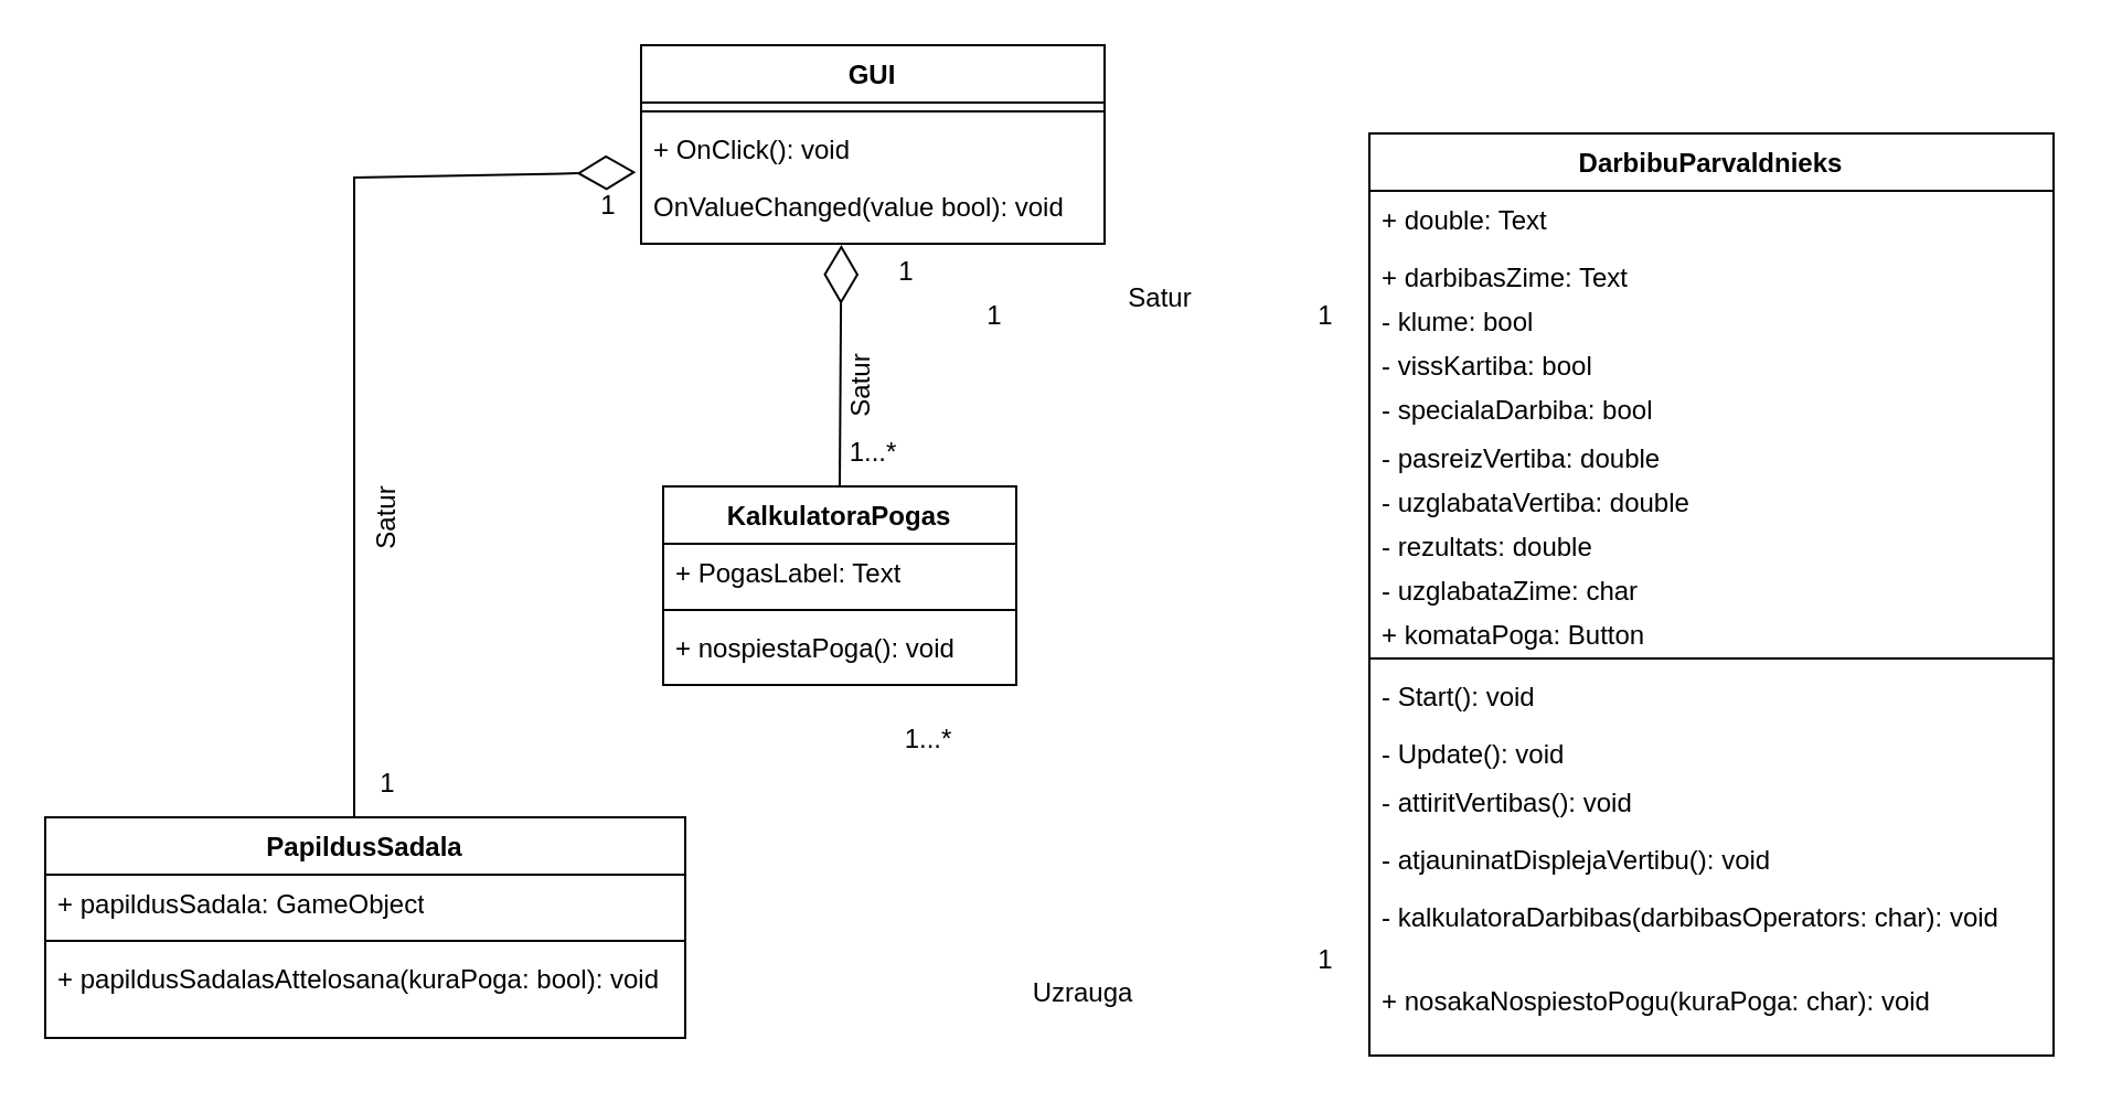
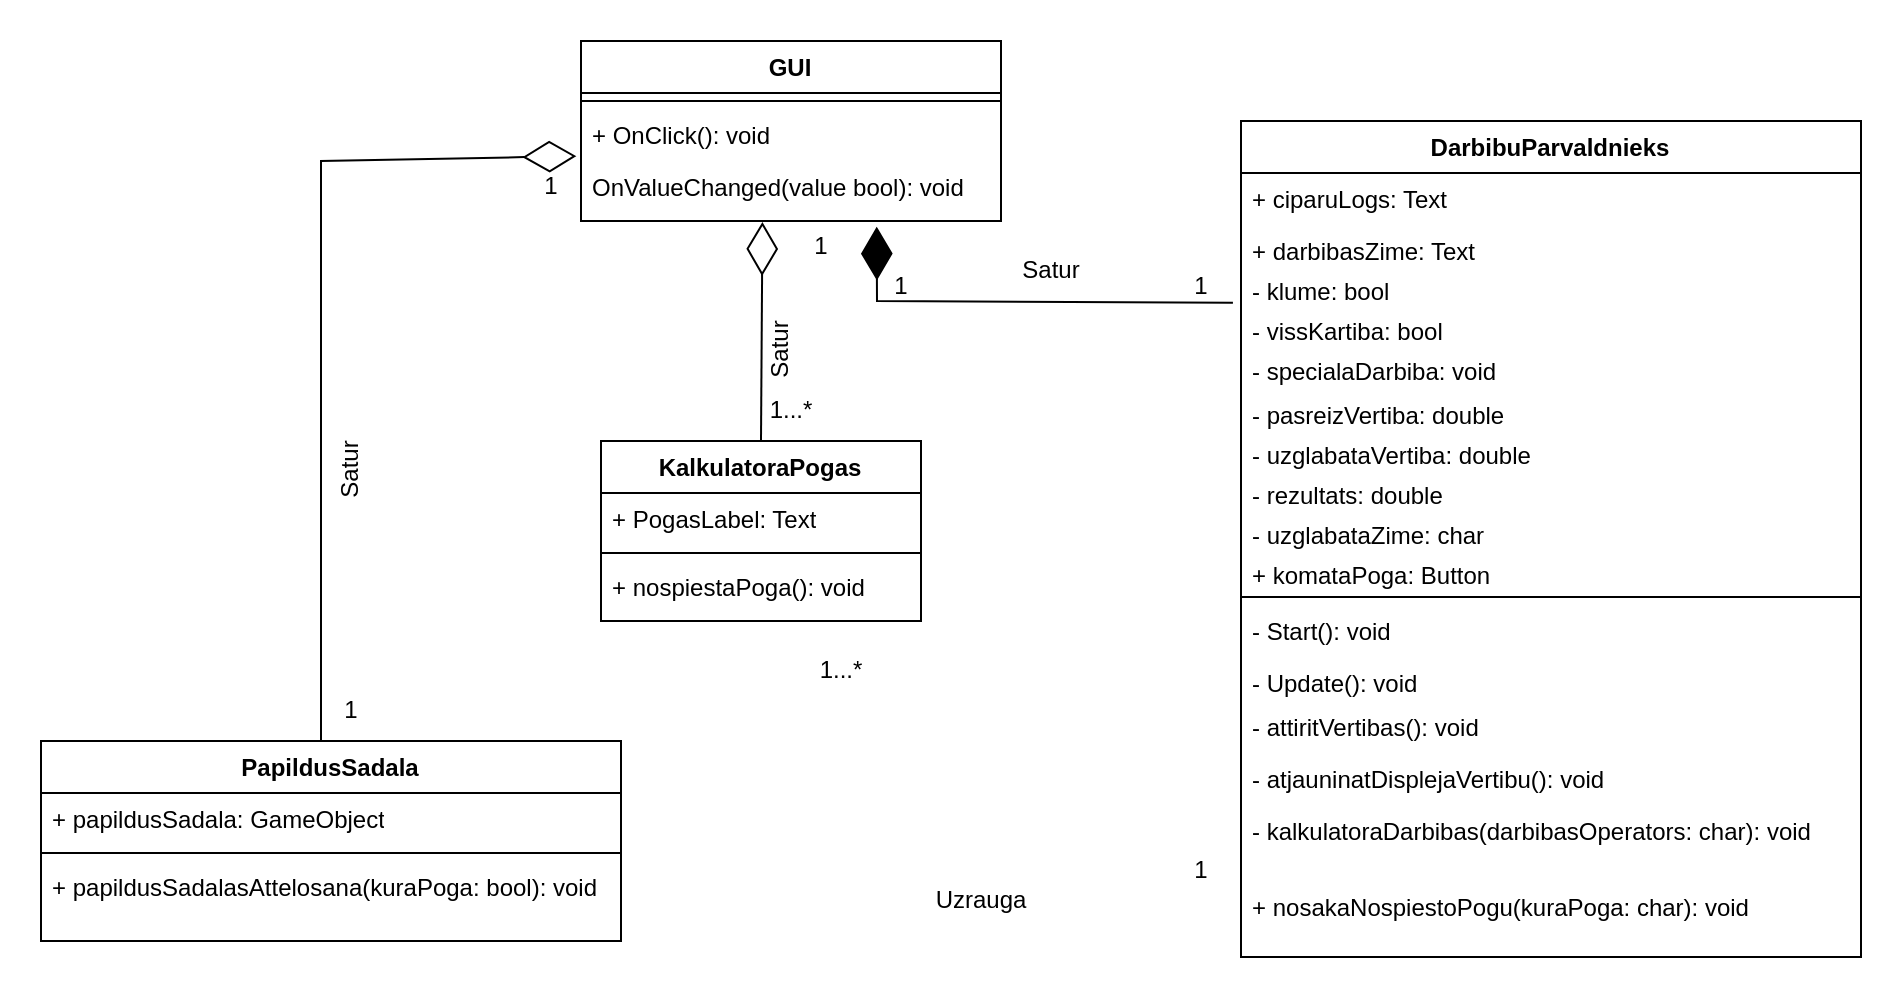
  <mxCell id="0" />
  <mxCell id="1" parent="0" />
  <mxCell id="2" value="GUI" style="swimlane;fontStyle=1;align=center;verticalAlign=top;childLayout=stackLayout;horizontal=1;startSize=26;horizontalStack=0;resizeParent=1;resizeParentMax=0;resizeLast=0;collapsible=1;marginBottom=0;whiteSpace=wrap;html=1;" vertex="1" parent="1"><mxGeometry x="290" y="20" width="210" height="90" as="geometry"><mxRectangle x="160" y="130" width="60" height="30" as="alternateBounds" /></mxGeometry></mxCell>
  <mxCell id="3" value="" style="line;strokeWidth=1;fillColor=none;align=left;verticalAlign=middle;spacingTop=-1;spacingLeft=3;spacingRight=3;rotatable=0;labelPosition=right;points=[];portConstraint=eastwest;strokeColor=inherit;" vertex="1" parent="2"><mxGeometry y="26" width="210" height="8" as="geometry" /></mxCell>
  <mxCell id="4" value="+ OnClick(): void" style="text;strokeColor=none;fillColor=none;align=left;verticalAlign=top;spacingLeft=4;spacingRight=4;overflow=hidden;rotatable=0;points=[[0,0.5],[1,0.5]];portConstraint=eastwest;whiteSpace=wrap;html=1;" vertex="1" parent="2"><mxGeometry y="34" width="210" height="26" as="geometry" /></mxCell>
  <mxCell id="5" value="OnValueChanged(value bool): void&amp;nbsp;&lt;br&gt;" style="text;strokeColor=none;fillColor=none;align=left;verticalAlign=top;spacingLeft=4;spacingRight=4;overflow=hidden;rotatable=0;points=[[0,0.5],[1,0.5]];portConstraint=eastwest;whiteSpace=wrap;html=1;" vertex="1" parent="2"><mxGeometry y="60" width="210" height="30" as="geometry" /></mxCell>
  <mxCell id="6" value="KalkulatoraPogas" style="swimlane;fontStyle=1;align=center;verticalAlign=top;childLayout=stackLayout;horizontal=1;startSize=26;horizontalStack=0;resizeParent=1;resizeParentMax=0;resizeLast=0;collapsible=1;marginBottom=0;whiteSpace=wrap;html=1;" vertex="1" parent="1"><mxGeometry x="300" y="220" width="160" height="90" as="geometry" /></mxCell>
  <mxCell id="7" value="" style="endArrow=diamondThin;endFill=0;endSize=24;html=1;rounded=0;entryX=0.432;entryY=1.016;entryDx=0;entryDy=0;entryPerimeter=0;" edge="1" parent="6" target="5"><mxGeometry width="160" relative="1" as="geometry"><mxPoint x="80" as="sourcePoint" /><mxPoint x="240" as="targetPoint" /></mxGeometry></mxCell>
  <mxCell id="8" value="+ PogasLabel: Text" style="text;strokeColor=none;fillColor=none;align=left;verticalAlign=top;spacingLeft=4;spacingRight=4;overflow=hidden;rotatable=0;points=[[0,0.5],[1,0.5]];portConstraint=eastwest;whiteSpace=wrap;html=1;" vertex="1" parent="6"><mxGeometry y="26" width="160" height="26" as="geometry" /></mxCell>
  <mxCell id="9" value="" style="line;strokeWidth=1;fillColor=none;align=left;verticalAlign=middle;spacingTop=-1;spacingLeft=3;spacingRight=3;rotatable=0;labelPosition=right;points=[];portConstraint=eastwest;strokeColor=inherit;" vertex="1" parent="6"><mxGeometry y="52" width="160" height="8" as="geometry" /></mxCell>
  <mxCell id="10" value="+ nospiestaPoga(): void" style="text;strokeColor=none;fillColor=none;align=left;verticalAlign=top;spacingLeft=4;spacingRight=4;overflow=hidden;rotatable=0;points=[[0,0.5],[1,0.5]];portConstraint=eastwest;whiteSpace=wrap;html=1;" vertex="1" parent="6"><mxGeometry y="60" width="160" height="30" as="geometry" /></mxCell>
  <mxCell id="11" value="1...*" style="text;html=1;align=center;verticalAlign=middle;resizable=0;points=[];autosize=1;strokeColor=none;fillColor=none;" vertex="1" parent="1"><mxGeometry x="375" y="190" width="40" height="30" as="geometry" /></mxCell>
  <mxCell id="12" value="1" style="text;html=1;align=center;verticalAlign=middle;resizable=0;points=[];autosize=1;strokeColor=none;fillColor=none;" vertex="1" parent="1"><mxGeometry x="395" y="108" width="30" height="30" as="geometry" /></mxCell>
  <mxCell id="13" value="Satur" style="text;html=1;align=center;verticalAlign=middle;resizable=0;points=[];autosize=1;strokeColor=none;fillColor=none;rotation=-90;" vertex="1" parent="1"><mxGeometry x="365" y="160" width="50" height="30" as="geometry" /></mxCell>
  <mxCell id="14" value="DarbibuParvaldnieks" style="swimlane;fontStyle=1;align=center;verticalAlign=top;childLayout=stackLayout;horizontal=1;startSize=26;horizontalStack=0;resizeParent=1;resizeParentMax=0;resizeLast=0;collapsible=1;marginBottom=0;whiteSpace=wrap;html=1;" vertex="1" parent="1"><mxGeometry x="620" y="60" width="310" height="418" as="geometry"><mxRectangle x="420" y="160" width="160" height="30" as="alternateBounds" /></mxGeometry></mxCell>
- <mxCell id="15" value="+ double: Text" style="text;strokeColor=none;fillColor=none;align=left;verticalAlign=top;spacingLeft=4;spacingRight=4;overflow=hidden;rotatable=0;points=[[0,0.5],[1,0.5]];portConstraint=eastwest;whiteSpace=wrap;html=1;" vertex="1" parent="14"><mxGeometry y="26" width="310" height="26" as="geometry" /></mxCell>
+ <mxCell id="15" value="+ ciparuLogs: Text" style="text;strokeColor=none;fillColor=none;align=left;verticalAlign=top;spacingLeft=4;spacingRight=4;overflow=hidden;rotatable=0;points=[[0,0.5],[1,0.5]];portConstraint=eastwest;whiteSpace=wrap;html=1;" vertex="1" parent="14"><mxGeometry y="26" width="310" height="26" as="geometry" /></mxCell>
  <mxCell id="16" value="+ darbibasZime: Text" style="text;strokeColor=none;fillColor=none;align=left;verticalAlign=top;spacingLeft=4;spacingRight=4;overflow=hidden;rotatable=0;points=[[0,0.5],[1,0.5]];portConstraint=eastwest;whiteSpace=wrap;html=1;" vertex="1" parent="14"><mxGeometry y="52" width="310" height="20" as="geometry" /></mxCell>
  <mxCell id="17" value="- klume: bool" style="text;strokeColor=none;fillColor=none;align=left;verticalAlign=top;spacingLeft=4;spacingRight=4;overflow=hidden;rotatable=0;points=[[0,0.5],[1,0.5]];portConstraint=eastwest;whiteSpace=wrap;html=1;" vertex="1" parent="14"><mxGeometry y="72" width="310" height="20" as="geometry" /></mxCell>
  <mxCell id="18" value="- vissKartiba: bool" style="text;strokeColor=none;fillColor=none;align=left;verticalAlign=top;spacingLeft=4;spacingRight=4;overflow=hidden;rotatable=0;points=[[0,0.5],[1,0.5]];portConstraint=eastwest;whiteSpace=wrap;html=1;" vertex="1" parent="14"><mxGeometry y="92" width="310" height="20" as="geometry" /></mxCell>
- <mxCell id="19" value="- specialaDarbiba: bool" style="text;strokeColor=none;fillColor=none;align=left;verticalAlign=top;spacingLeft=4;spacingRight=4;overflow=hidden;rotatable=0;points=[[0,0.5],[1,0.5]];portConstraint=eastwest;whiteSpace=wrap;html=1;" vertex="1" parent="14"><mxGeometry y="112" width="310" height="22" as="geometry" /></mxCell>
+ <mxCell id="19" value="- specialaDarbiba: void" style="text;strokeColor=none;fillColor=none;align=left;verticalAlign=top;spacingLeft=4;spacingRight=4;overflow=hidden;rotatable=0;points=[[0,0.5],[1,0.5]];portConstraint=eastwest;whiteSpace=wrap;html=1;" vertex="1" parent="14"><mxGeometry y="112" width="310" height="22" as="geometry" /></mxCell>
  <mxCell id="20" value="- pasreizVertiba: double" style="text;strokeColor=none;fillColor=none;align=left;verticalAlign=top;spacingLeft=4;spacingRight=4;overflow=hidden;rotatable=0;points=[[0,0.5],[1,0.5]];portConstraint=eastwest;whiteSpace=wrap;html=1;" vertex="1" parent="14"><mxGeometry y="134" width="310" height="20" as="geometry" /></mxCell>
  <mxCell id="21" value="- uzglabataVertiba: double" style="text;strokeColor=none;fillColor=none;align=left;verticalAlign=top;spacingLeft=4;spacingRight=4;overflow=hidden;rotatable=0;points=[[0,0.5],[1,0.5]];portConstraint=eastwest;whiteSpace=wrap;html=1;" vertex="1" parent="14"><mxGeometry y="154" width="310" height="20" as="geometry" /></mxCell>
  <mxCell id="22" value="- rezultats: double" style="text;strokeColor=none;fillColor=none;align=left;verticalAlign=top;spacingLeft=4;spacingRight=4;overflow=hidden;rotatable=0;points=[[0,0.5],[1,0.5]];portConstraint=eastwest;whiteSpace=wrap;html=1;" vertex="1" parent="14"><mxGeometry y="174" width="310" height="20" as="geometry" /></mxCell>
  <mxCell id="23" value="- uzglabataZime: char" style="text;strokeColor=none;fillColor=none;align=left;verticalAlign=top;spacingLeft=4;spacingRight=4;overflow=hidden;rotatable=0;points=[[0,0.5],[1,0.5]];portConstraint=eastwest;whiteSpace=wrap;html=1;" vertex="1" parent="14"><mxGeometry y="194" width="310" height="20" as="geometry" /></mxCell>
  <mxCell id="24" value="+ komataPoga: Button" style="text;strokeColor=none;fillColor=none;align=left;verticalAlign=top;spacingLeft=4;spacingRight=4;overflow=hidden;rotatable=0;points=[[0,0.5],[1,0.5]];portConstraint=eastwest;whiteSpace=wrap;html=1;" vertex="1" parent="14"><mxGeometry y="214" width="310" height="20" as="geometry" /></mxCell>
  <mxCell id="25" value="" style="line;strokeWidth=1;fillColor=none;align=left;verticalAlign=middle;spacingTop=-1;spacingLeft=3;spacingRight=3;rotatable=0;labelPosition=right;points=[];portConstraint=eastwest;strokeColor=inherit;" vertex="1" parent="14"><mxGeometry y="234" width="310" height="8" as="geometry" /></mxCell>
  <mxCell id="26" value="- Start(): void" style="text;strokeColor=none;fillColor=none;align=left;verticalAlign=top;spacingLeft=4;spacingRight=4;overflow=hidden;rotatable=0;points=[[0,0.5],[1,0.5]];portConstraint=eastwest;whiteSpace=wrap;html=1;" vertex="1" parent="14"><mxGeometry y="242" width="310" height="26" as="geometry" /></mxCell>
  <mxCell id="27" value="- Update(): void" style="text;strokeColor=none;fillColor=none;align=left;verticalAlign=top;spacingLeft=4;spacingRight=4;overflow=hidden;rotatable=0;points=[[0,0.5],[1,0.5]];portConstraint=eastwest;whiteSpace=wrap;html=1;" vertex="1" parent="14"><mxGeometry y="268" width="310" height="22" as="geometry" /></mxCell>
  <mxCell id="28" value="- attiritVertibas(): void" style="text;strokeColor=none;fillColor=none;align=left;verticalAlign=top;spacingLeft=4;spacingRight=4;overflow=hidden;rotatable=0;points=[[0,0.5],[1,0.5]];portConstraint=eastwest;whiteSpace=wrap;html=1;" vertex="1" parent="14"><mxGeometry y="290" width="310" height="26" as="geometry" /></mxCell>
  <mxCell id="29" value="- atjauninatDisplejaVertibu(): void" style="text;strokeColor=none;fillColor=none;align=left;verticalAlign=top;spacingLeft=4;spacingRight=4;overflow=hidden;rotatable=0;points=[[0,0.5],[1,0.5]];portConstraint=eastwest;whiteSpace=wrap;html=1;" vertex="1" parent="14"><mxGeometry y="316" width="310" height="26" as="geometry" /></mxCell>
  <mxCell id="30" value="-&amp;nbsp;kalkulatoraDarbibas(darbibasOperators: char): void" style="text;strokeColor=none;fillColor=none;align=left;verticalAlign=top;spacingLeft=4;spacingRight=4;overflow=hidden;rotatable=0;points=[[0,0.5],[1,0.5]];portConstraint=eastwest;whiteSpace=wrap;html=1;" vertex="1" parent="14"><mxGeometry y="342" width="310" height="38" as="geometry" /></mxCell>
  <mxCell id="31" value="+ nosakaNospiestoPogu(kuraPoga: char): void" style="text;strokeColor=none;fillColor=none;align=left;verticalAlign=top;spacingLeft=4;spacingRight=4;overflow=hidden;rotatable=0;points=[[0,0.5],[1,0.5]];portConstraint=eastwest;whiteSpace=wrap;html=1;" vertex="1" parent="14"><mxGeometry y="380" width="310" height="38" as="geometry" /></mxCell>
+ <mxCell id="32" value="" style="endArrow=diamondThin;endFill=1;endSize=24;html=1;rounded=0;entryX=0.704;entryY=1.094;entryDx=0;entryDy=0;entryPerimeter=0;exitX=-0.013;exitY=0.945;exitDx=0;exitDy=0;exitPerimeter=0;" edge="1" parent="1" source="17" target="5"><mxGeometry width="160" relative="1" as="geometry"><mxPoint x="620" y="130" as="sourcePoint" /><mxPoint x="440" y="130" as="targetPoint" /><Array as="points"><mxPoint x="438" y="150" /></Array></mxGeometry></mxCell>
  <mxCell id="33" value="Satur" style="text;html=1;align=center;verticalAlign=middle;resizable=0;points=[];autosize=1;strokeColor=none;fillColor=none;rotation=0;" vertex="1" parent="1"><mxGeometry x="500" y="120" width="50" height="30" as="geometry" /></mxCell>
  <mxCell id="34" value="1" style="text;html=1;align=center;verticalAlign=middle;resizable=0;points=[];autosize=1;strokeColor=none;fillColor=none;" vertex="1" parent="1"><mxGeometry x="435" y="128" width="30" height="30" as="geometry" /></mxCell>
  <mxCell id="35" value="1" style="text;html=1;align=center;verticalAlign=middle;resizable=0;points=[];autosize=1;strokeColor=none;fillColor=none;" vertex="1" parent="1"><mxGeometry x="585" y="128" width="30" height="30" as="geometry" /></mxCell>
  <mxCell id="36" value="Uzrauga" style="text;html=1;align=center;verticalAlign=middle;resizable=0;points=[];autosize=1;strokeColor=none;fillColor=none;" vertex="1" parent="1"><mxGeometry x="455" y="435" width="70" height="30" as="geometry" /></mxCell>
  <mxCell id="37" value="1...*" style="text;html=1;align=center;verticalAlign=middle;resizable=0;points=[];autosize=1;strokeColor=none;fillColor=none;" vertex="1" parent="1"><mxGeometry x="400" y="320" width="40" height="30" as="geometry" /></mxCell>
  <mxCell id="38" value="1" style="text;html=1;align=center;verticalAlign=middle;resizable=0;points=[];autosize=1;strokeColor=none;fillColor=none;" vertex="1" parent="1"><mxGeometry x="585" y="420" width="30" height="30" as="geometry" /></mxCell>
  <mxCell id="39" value="PapildusSadala" style="swimlane;fontStyle=1;align=center;verticalAlign=top;childLayout=stackLayout;horizontal=1;startSize=26;horizontalStack=0;resizeParent=1;resizeParentMax=0;resizeLast=0;collapsible=1;marginBottom=0;whiteSpace=wrap;html=1;" vertex="1" parent="1"><mxGeometry x="20" y="370" width="290" height="100" as="geometry" /></mxCell>
  <mxCell id="40" value="" style="endArrow=diamondThin;endFill=0;endSize=24;html=1;rounded=0;entryX=-0.011;entryY=-0.081;entryDx=0;entryDy=0;entryPerimeter=0;" edge="1" parent="39" target="5"><mxGeometry width="160" relative="1" as="geometry"><mxPoint x="140" as="sourcePoint" /><mxPoint x="300" as="targetPoint" /><Array as="points"><mxPoint x="140" y="-290" /></Array></mxGeometry></mxCell>
  <mxCell id="41" value="+ papildusSadala: GameObject" style="text;strokeColor=none;fillColor=none;align=left;verticalAlign=top;spacingLeft=4;spacingRight=4;overflow=hidden;rotatable=0;points=[[0,0.5],[1,0.5]];portConstraint=eastwest;whiteSpace=wrap;html=1;" vertex="1" parent="39"><mxGeometry y="26" width="290" height="26" as="geometry" /></mxCell>
  <mxCell id="42" value="" style="line;strokeWidth=1;fillColor=none;align=left;verticalAlign=middle;spacingTop=-1;spacingLeft=3;spacingRight=3;rotatable=0;labelPosition=right;points=[];portConstraint=eastwest;strokeColor=inherit;" vertex="1" parent="39"><mxGeometry y="52" width="290" height="8" as="geometry" /></mxCell>
  <mxCell id="43" value="+ papildusSadalasAttelosana(kuraPoga: bool): void" style="text;strokeColor=none;fillColor=none;align=left;verticalAlign=top;spacingLeft=4;spacingRight=4;overflow=hidden;rotatable=0;points=[[0,0.5],[1,0.5]];portConstraint=eastwest;whiteSpace=wrap;html=1;" vertex="1" parent="39"><mxGeometry y="60" width="290" height="40" as="geometry" /></mxCell>
  <mxCell id="44" value="Satur" style="text;html=1;align=center;verticalAlign=middle;resizable=0;points=[];autosize=1;strokeColor=none;fillColor=none;rotation=-90;" vertex="1" parent="1"><mxGeometry x="150" y="220" width="50" height="30" as="geometry" /></mxCell>
  <mxCell id="45" value="1" style="text;html=1;align=center;verticalAlign=middle;resizable=0;points=[];autosize=1;strokeColor=none;fillColor=none;" vertex="1" parent="1"><mxGeometry x="160" y="340" width="30" height="30" as="geometry" /></mxCell>
  <mxCell id="46" value="1" style="text;html=1;align=center;verticalAlign=middle;resizable=0;points=[];autosize=1;strokeColor=none;fillColor=none;" vertex="1" parent="1"><mxGeometry x="260" y="78" width="30" height="30" as="geometry" /></mxCell>
